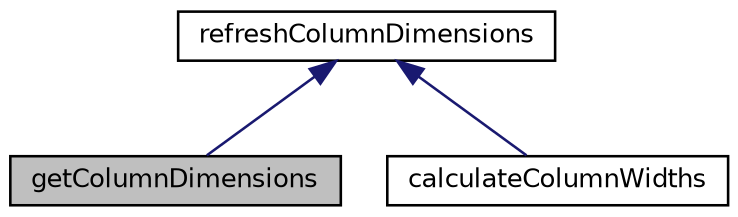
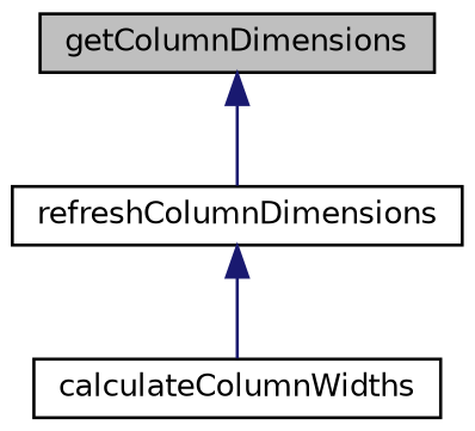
  digraph {
    rankdir=TB
    node [color=black fillcolor=white fontname=Helvetica fontsize=10 shape=record style=filled]
    edge [color=midnightblue dir=back fontname=Helvetica fontsize=10 labelfontname=Helvetica labelfontsize=10 style=solid]
    n1 [fillcolor=grey75 fontcolor=black height=0.2 label=getColumnDimensions width=0.4]
    n2 [height=0.2 label=refreshColumnDimensions width=0.4]
    n3 [height=0.2 label=calculateColumnWidths width=0.4]
-   n2 -> n1
+   n1 -> n2
    n2 -> n3
  }
